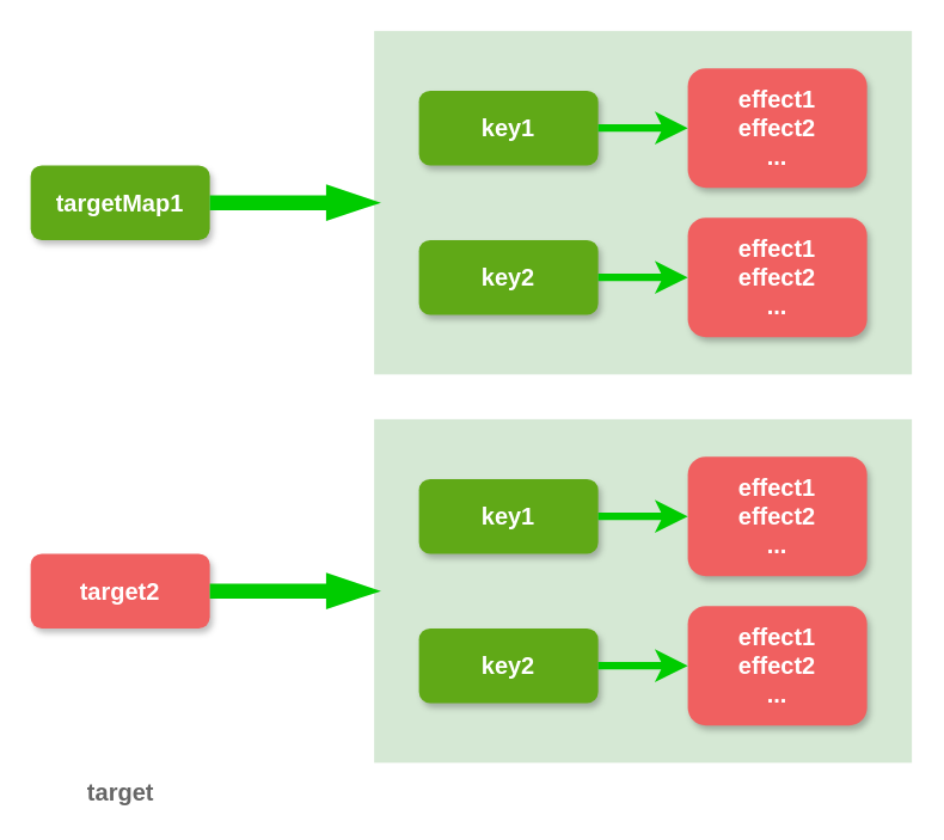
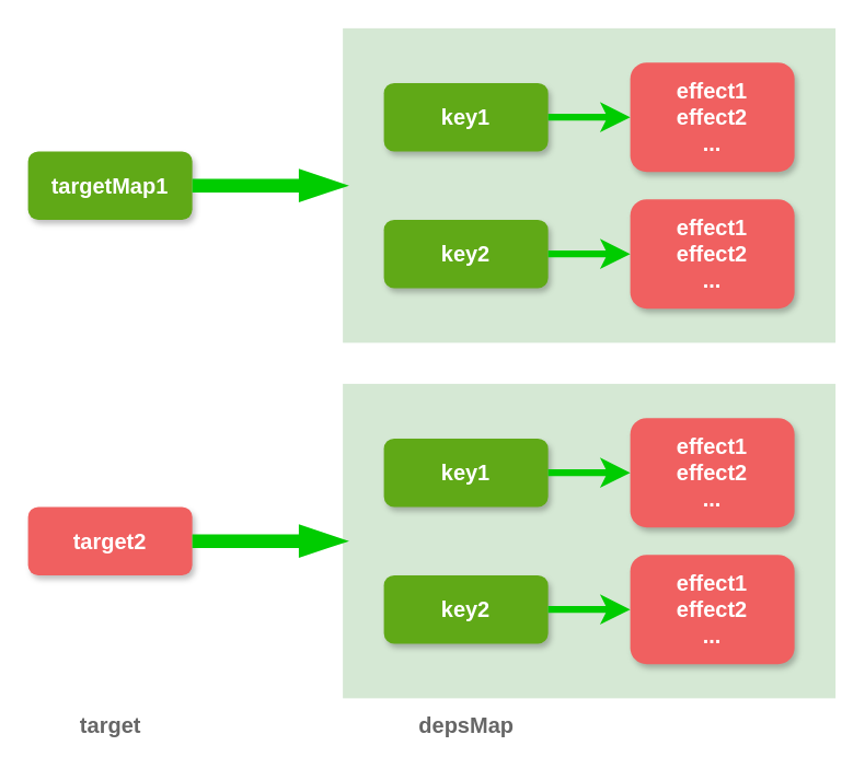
  <mxCell id="0" />
  <mxCell id="1" parent="0" />
  <mxCell id="2" value="&lt;font style=&quot;font-size: 16px&quot;&gt;&lt;b&gt;targetMap1&lt;/b&gt;&lt;/font&gt;" style="rounded=1;whiteSpace=wrap;html=1;fillColor=#60a917;fontColor=#ffffff;strokeColor=none;shadow=1;" vertex="1" parent="1"><mxGeometry x="20" y="110" width="120" height="50" as="geometry" /></mxCell>
  <mxCell id="3" value="" style="rounded=0;whiteSpace=wrap;html=1;shadow=0;fillColor=#d5e8d4;strokeColor=none;" vertex="1" parent="1"><mxGeometry x="250" y="20" width="360" height="230" as="geometry" /></mxCell>
  <mxCell id="4" value="&lt;span style=&quot;font-size: 16px&quot;&gt;&lt;b&gt;key1&lt;/b&gt;&lt;/span&gt;" style="rounded=1;whiteSpace=wrap;html=1;fillColor=#60a917;fontColor=#ffffff;strokeColor=none;shadow=1;" vertex="1" parent="1"><mxGeometry x="280" y="60" width="120" height="50" as="geometry" /></mxCell>
  <mxCell id="5" value="&lt;b style=&quot;font-size: 16px&quot;&gt;key2&lt;/b&gt;" style="rounded=1;whiteSpace=wrap;html=1;fillColor=#60a917;fontColor=#ffffff;strokeColor=none;shadow=1;" vertex="1" parent="1"><mxGeometry x="280" y="160" width="120" height="50" as="geometry" /></mxCell>
  <mxCell id="6" value="&lt;font style=&quot;font-size: 16px&quot; color=&quot;#ffffff&quot;&gt;&lt;b&gt;effect1&lt;br&gt;effect2&lt;br&gt;...&lt;/b&gt;&lt;/font&gt;" style="rounded=1;whiteSpace=wrap;html=1;shadow=1;fillColor=#F06060;strokeColor=none;" vertex="1" parent="1"><mxGeometry x="460" y="45" width="120" height="80" as="geometry" /></mxCell>
  <mxCell id="7" value="&lt;font style=&quot;font-size: 16px&quot; color=&quot;#ffffff&quot;&gt;&lt;b&gt;effect1&lt;br&gt;effect2&lt;br&gt;...&lt;/b&gt;&lt;/font&gt;" style="rounded=1;whiteSpace=wrap;html=1;shadow=1;fillColor=#F06060;strokeColor=none;" vertex="1" parent="1"><mxGeometry x="460" y="145" width="120" height="80" as="geometry" /></mxCell>
  <mxCell id="8" value="" style="endArrow=blockThin;html=1;exitX=1;exitY=0.5;exitDx=0;exitDy=0;entryX=0;entryY=0.5;entryDx=0;entryDy=0;fillColor=#60a917;strokeWidth=10;strokeColor=#00CC00;endFill=1;" edge="1" parent="1" source="2" target="3"><mxGeometry width="50" height="50" relative="1" as="geometry"><mxPoint x="180" y="170" as="sourcePoint" /><mxPoint x="230" y="120" as="targetPoint" /></mxGeometry></mxCell>
  <mxCell id="9" value="" style="endArrow=classic;html=1;entryX=0;entryY=0.5;entryDx=0;entryDy=0;fillColor=#60a917;strokeWidth=5;strokeColor=#00CC00;" edge="1" parent="1" target="6"><mxGeometry width="50" height="50" relative="1" as="geometry"><mxPoint x="400" y="85" as="sourcePoint" /><mxPoint x="475" y="145" as="targetPoint" /></mxGeometry></mxCell>
  <mxCell id="10" value="" style="endArrow=classic;html=1;fillColor=#60a917;strokeWidth=5;strokeColor=#00CC00;exitX=1;exitY=0.5;exitDx=0;exitDy=0;entryX=0;entryY=0.5;entryDx=0;entryDy=0;" edge="1" parent="1" source="5" target="7"><mxGeometry width="50" height="50" relative="1" as="geometry"><mxPoint x="380" y="290" as="sourcePoint" /><mxPoint x="450" y="290" as="targetPoint" /><Array as="points" /></mxGeometry></mxCell>
  <mxCell id="11" value="&lt;font style=&quot;font-size: 16px&quot;&gt;&lt;b&gt;target2&lt;br&gt;&lt;/b&gt;&lt;/font&gt;" style="rounded=1;whiteSpace=wrap;html=1;fillColor=#f06060;fontColor=#ffffff;strokeColor=none;shadow=1;" vertex="1" parent="1"><mxGeometry x="20" y="370" width="120" height="50" as="geometry" /></mxCell>
  <mxCell id="12" value="" style="rounded=0;whiteSpace=wrap;html=1;shadow=0;fillColor=#d5e8d4;strokeColor=none;" vertex="1" parent="1"><mxGeometry x="250" y="280" width="360" height="230" as="geometry" /></mxCell>
  <mxCell id="13" value="&lt;span style=&quot;font-size: 16px&quot;&gt;&lt;b&gt;key1&lt;/b&gt;&lt;/span&gt;" style="rounded=1;whiteSpace=wrap;html=1;fillColor=#60a917;fontColor=#ffffff;strokeColor=none;shadow=1;" vertex="1" parent="1"><mxGeometry x="280" y="320" width="120" height="50" as="geometry" /></mxCell>
  <mxCell id="14" value="&lt;b style=&quot;font-size: 16px&quot;&gt;key2&lt;/b&gt;" style="rounded=1;whiteSpace=wrap;html=1;fillColor=#60a917;fontColor=#ffffff;strokeColor=none;shadow=1;" vertex="1" parent="1"><mxGeometry x="280" y="420" width="120" height="50" as="geometry" /></mxCell>
  <mxCell id="15" value="&lt;font style=&quot;font-size: 16px&quot; color=&quot;#ffffff&quot;&gt;&lt;b&gt;effect1&lt;br&gt;effect2&lt;br&gt;...&lt;/b&gt;&lt;/font&gt;" style="rounded=1;whiteSpace=wrap;html=1;shadow=1;fillColor=#F06060;strokeColor=none;" vertex="1" parent="1"><mxGeometry x="460" y="305" width="120" height="80" as="geometry" /></mxCell>
  <mxCell id="16" value="&lt;font style=&quot;font-size: 16px&quot; color=&quot;#ffffff&quot;&gt;&lt;b&gt;effect1&lt;br&gt;effect2&lt;br&gt;...&lt;/b&gt;&lt;/font&gt;" style="rounded=1;whiteSpace=wrap;html=1;shadow=1;fillColor=#F06060;strokeColor=none;" vertex="1" parent="1"><mxGeometry x="460" y="405" width="120" height="80" as="geometry" /></mxCell>
  <mxCell id="17" value="" style="endArrow=blockThin;html=1;exitX=1;exitY=0.5;exitDx=0;exitDy=0;entryX=0;entryY=0.5;entryDx=0;entryDy=0;fillColor=#60a917;strokeWidth=10;strokeColor=#00CC00;endFill=1;" edge="1" source="11" target="12" parent="1"><mxGeometry width="50" height="50" relative="1" as="geometry"><mxPoint x="180" y="430" as="sourcePoint" /><mxPoint x="230" y="380" as="targetPoint" /></mxGeometry></mxCell>
  <mxCell id="18" value="" style="endArrow=classic;html=1;entryX=0;entryY=0.5;entryDx=0;entryDy=0;fillColor=#60a917;strokeWidth=5;strokeColor=#00CC00;" edge="1" target="15" parent="1"><mxGeometry width="50" height="50" relative="1" as="geometry"><mxPoint x="400" y="345" as="sourcePoint" /><mxPoint x="475" y="405" as="targetPoint" /></mxGeometry></mxCell>
  <mxCell id="19" value="" style="endArrow=classic;html=1;fillColor=#60a917;strokeWidth=5;strokeColor=#00CC00;exitX=1;exitY=0.5;exitDx=0;exitDy=0;entryX=0;entryY=0.5;entryDx=0;entryDy=0;" edge="1" source="14" target="16" parent="1"><mxGeometry width="50" height="50" relative="1" as="geometry"><mxPoint x="380" y="550" as="sourcePoint" /><mxPoint x="450" y="550" as="targetPoint" /><Array as="points" /></mxGeometry></mxCell>
  <mxCell id="20" value="&lt;font color=&quot;#666666&quot; style=&quot;font-size: 16px&quot;&gt;&lt;b&gt;target&lt;/b&gt;&lt;/font&gt;" style="text;html=1;align=center;verticalAlign=middle;resizable=0;points=[];autosize=1;" vertex="1" parent="1"><mxGeometry x="35" y="520" width="90" height="20" as="geometry" /></mxCell>
+ <mxCell id="21" value="&lt;font color=&quot;#666666&quot; style=&quot;font-size: 16px&quot;&gt;&lt;b&gt;depsMap&lt;/b&gt;&lt;/font&gt;" style="text;html=1;align=center;verticalAlign=middle;resizable=0;points=[];autosize=1;" vertex="1" parent="1"><mxGeometry x="300" y="520" width="80" height="20" as="geometry" /></mxCell>
